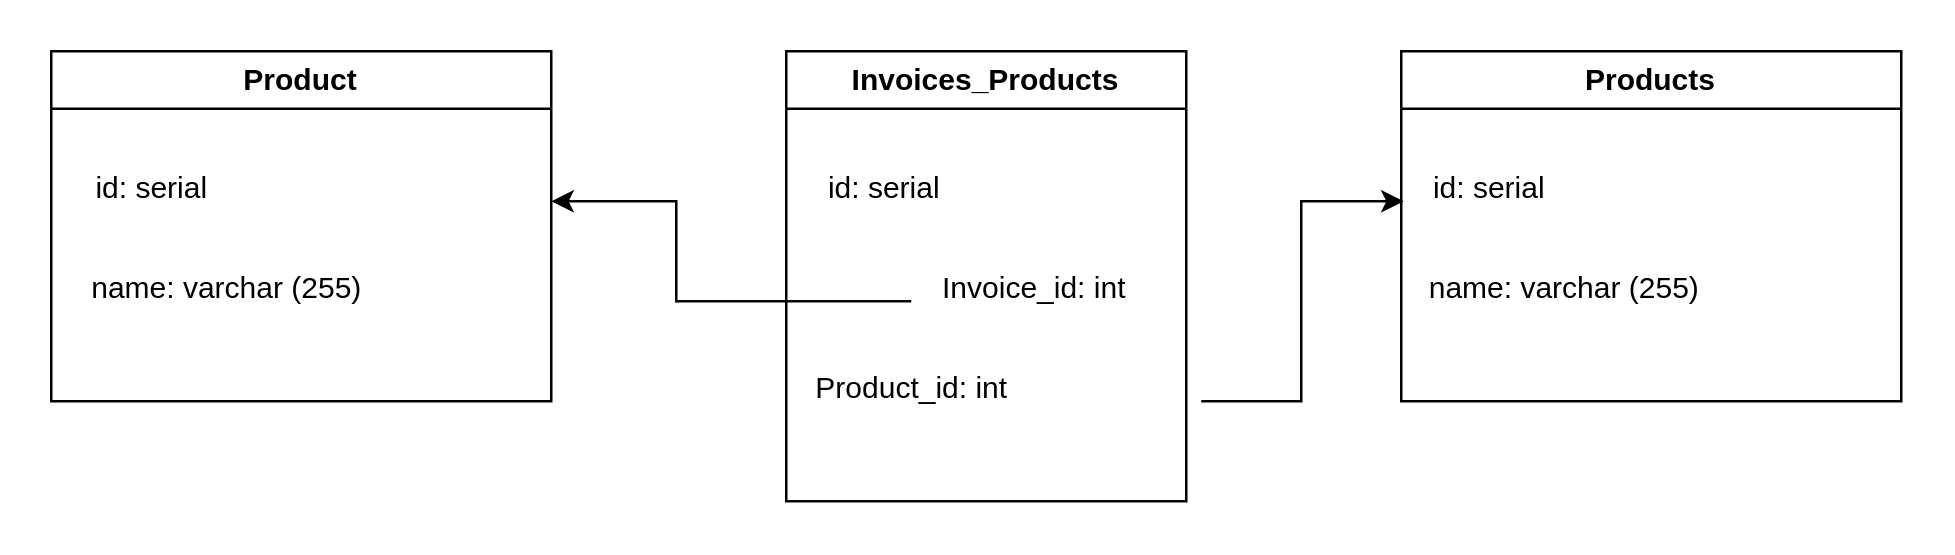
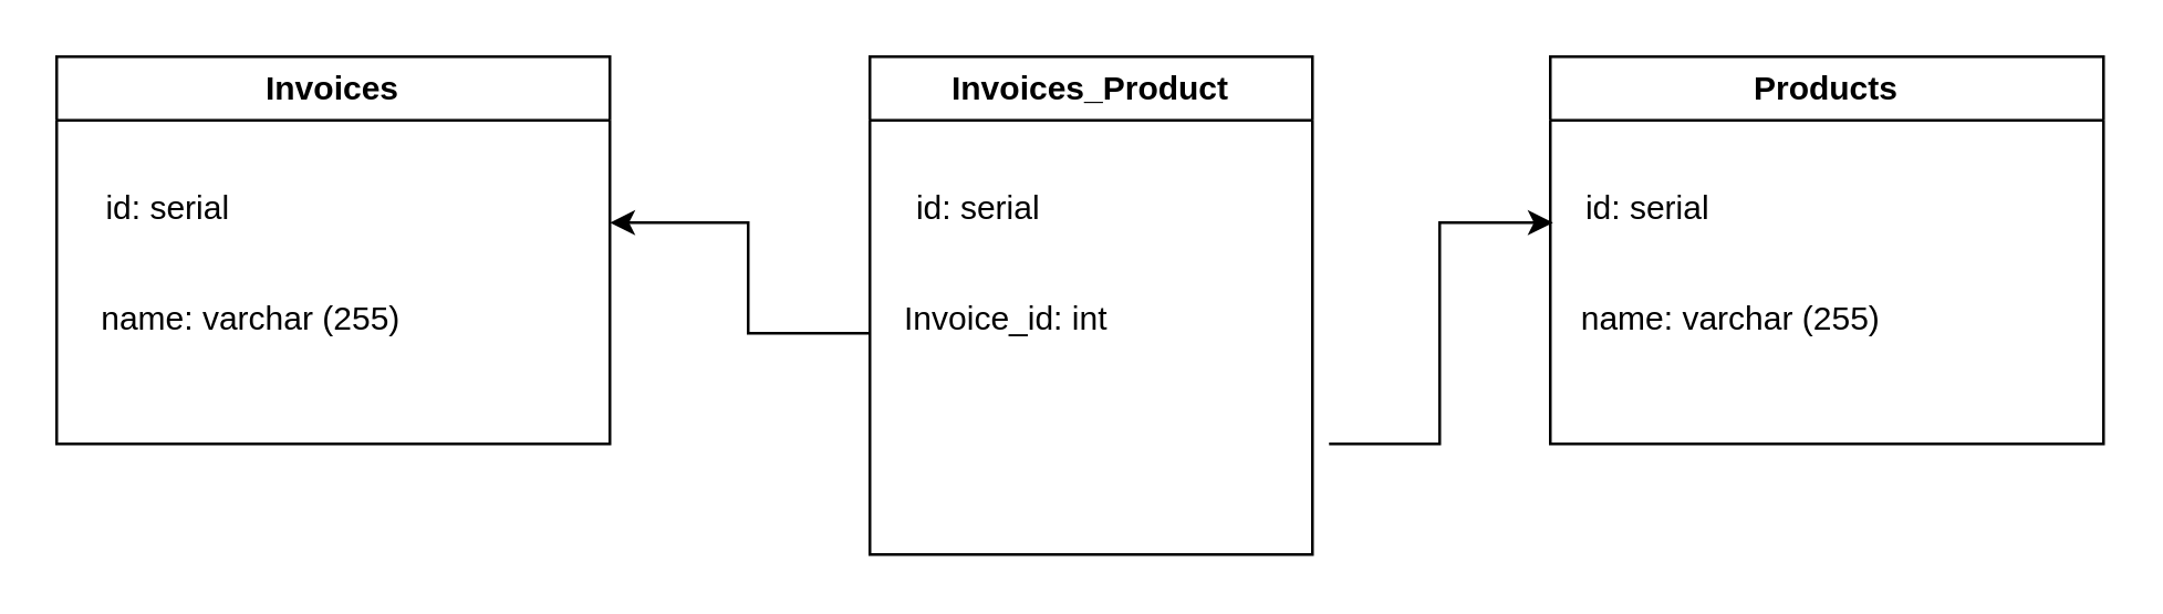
  <mxCell id="0" />
  <mxCell id="1" parent="0" />
- <mxCell id="2" value="Product" style="swimlane;whiteSpace=wrap;html=1;" parent="1" vertex="1"><mxGeometry x="20" y="20" width="200" height="140" as="geometry"><mxRectangle x="310" y="270" width="140" height="30" as="alternateBounds" /></mxGeometry></mxCell>
+ <mxCell id="2" value="Invoices" style="swimlane;whiteSpace=wrap;html=1;" parent="1" vertex="1"><mxGeometry x="20" y="20" width="200" height="140" as="geometry"><mxRectangle x="310" y="270" width="140" height="30" as="alternateBounds" /></mxGeometry></mxCell>
  <mxCell id="3" value="id: serial" style="text;html=1;align=center;verticalAlign=middle;resizable=0;points=[];autosize=1;strokeColor=none;fillColor=none;" parent="2" vertex="1"><mxGeometry x="5" y="40" width="70" height="30" as="geometry" /></mxCell>
  <mxCell id="4" value="name: varchar (255)" style="text;html=1;align=center;verticalAlign=middle;resizable=0;points=[];autosize=1;strokeColor=none;fillColor=none;" parent="2" vertex="1"><mxGeometry x="5" y="80" width="130" height="30" as="geometry" /></mxCell>
  <mxCell id="5" value="Products" style="swimlane;whiteSpace=wrap;html=1;" parent="1" vertex="1"><mxGeometry x="560" y="20" width="200" height="140" as="geometry" /></mxCell>
  <mxCell id="6" value="id: serial" style="text;html=1;align=center;verticalAlign=middle;resizable=0;points=[];autosize=1;strokeColor=none;fillColor=none;" parent="5" vertex="1"><mxGeometry y="40" width="70" height="30" as="geometry" /></mxCell>
  <mxCell id="7" value="name: varchar (255)" style="text;html=1;align=center;verticalAlign=middle;resizable=0;points=[];autosize=1;strokeColor=none;fillColor=none;" parent="5" vertex="1"><mxGeometry y="80" width="130" height="30" as="geometry" /></mxCell>
- <mxCell id="8" value="Invoices_Products" style="swimlane;whiteSpace=wrap;html=1;" parent="1" vertex="1"><mxGeometry x="314" y="20" width="160" height="180" as="geometry" /></mxCell>
+ <mxCell id="8" value="Invoices_Product" style="swimlane;whiteSpace=wrap;html=1;" parent="1" vertex="1"><mxGeometry x="314" y="20" width="160" height="180" as="geometry" /></mxCell>
  <mxCell id="9" value="id: serial" style="text;html=1;align=center;verticalAlign=middle;resizable=0;points=[];autosize=1;strokeColor=none;fillColor=none;" parent="8" vertex="1"><mxGeometry x="4" y="40" width="70" height="30" as="geometry" /></mxCell>
- <mxCell id="10" value="Invoice_id: int" style="text;html=1;align=center;verticalAlign=middle;resizable=0;points=[];autosize=1;strokeColor=none;fillColor=none;" parent="8" vertex="1"><mxGeometry x="49" y="80" width="100" height="30" as="geometry" /></mxCell>
- <mxCell id="11" value="Product_id: int" style="text;html=1;align=center;verticalAlign=middle;resizable=0;points=[];autosize=1;strokeColor=none;fillColor=none;" parent="8" vertex="1"><mxGeometry y="120" width="100" height="30" as="geometry" /></mxCell>
+ <mxCell id="10" value="Invoice_id: int" style="text;html=1;align=center;verticalAlign=middle;resizable=0;points=[];autosize=1;strokeColor=none;fillColor=none;" parent="8" vertex="1"><mxGeometry x="-1" y="80" width="100" height="30" as="geometry" /></mxCell>
  <mxCell id="12" value="" style="endArrow=classic;html=1;rounded=0;entryX=0.014;entryY=0.667;entryDx=0;entryDy=0;entryPerimeter=0;" edge="1" parent="1" target="6"><mxGeometry width="50" height="50" relative="1" as="geometry"><mxPoint x="480" y="160" as="sourcePoint" /><mxPoint x="420" y="290" as="targetPoint" /><Array as="points"><mxPoint x="520" y="160" /><mxPoint x="520" y="80" /></Array></mxGeometry></mxCell>
  <mxCell id="13" value="" style="endArrow=classic;html=1;rounded=0;exitX=0.01;exitY=0.667;exitDx=0;exitDy=0;exitPerimeter=0;" edge="1" parent="1" source="10"><mxGeometry width="50" height="50" relative="1" as="geometry"><mxPoint x="370" y="340" as="sourcePoint" /><mxPoint x="220" y="80" as="targetPoint" /><Array as="points"><mxPoint x="270" y="120" /><mxPoint x="270" y="80" /></Array></mxGeometry></mxCell>
